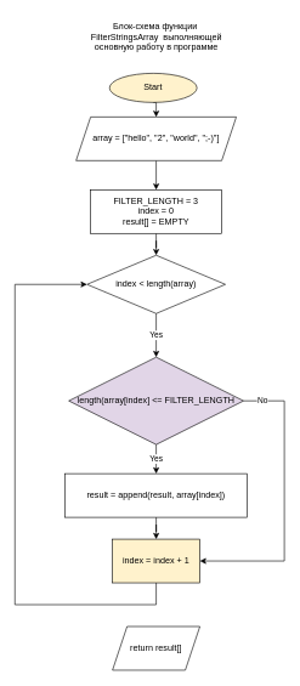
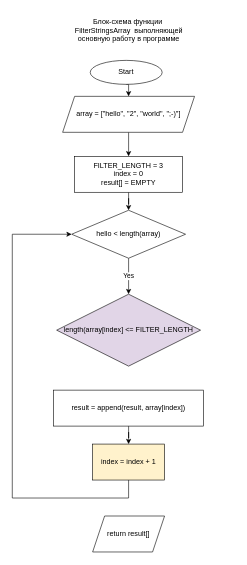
  <mxCell id="0" />
  <mxCell id="1" parent="0" />
  <mxCell id="2" style="edgeStyle=orthogonalEdgeStyle;rounded=0;orthogonalLoop=1;jettySize=auto;html=1;exitX=0.5;exitY=1;exitDx=0;exitDy=0;entryX=0.5;entryY=0;entryDx=0;entryDy=0;" edge="1" parent="1" source="3" target="5"><mxGeometry relative="1" as="geometry" /></mxCell>
- <mxCell id="3" value="Start" style="ellipse;whiteSpace=wrap;html=1;fillColor=#fff2cc;" vertex="1" parent="1"><mxGeometry x="150" y="100" width="120" height="40" as="geometry" /></mxCell>
+ <mxCell id="3" value="Start" style="ellipse;whiteSpace=wrap;html=1;" vertex="1" parent="1"><mxGeometry x="150" y="100" width="120" height="40" as="geometry" /></mxCell>
  <mxCell id="4" style="edgeStyle=orthogonalEdgeStyle;rounded=0;orthogonalLoop=1;jettySize=auto;html=1;exitX=0.5;exitY=1;exitDx=0;exitDy=0;" edge="1" parent="1" source="5" target="8"><mxGeometry relative="1" as="geometry" /></mxCell>
  <mxCell id="5" value="array = [&quot;hello&quot;, &quot;2&quot;, &quot;world&quot;, &quot;;-)&quot;]" style="shape=parallelogram;perimeter=parallelogramPerimeter;whiteSpace=wrap;html=1;fixedSize=1;" vertex="1" parent="1"><mxGeometry x="104" y="160" width="220" height="60" as="geometry" /></mxCell>
  <mxCell id="6" value="Блок-схема функции&amp;nbsp;&lt;br&gt;FilterStringsArray&amp;nbsp; выполняющей&lt;br&gt;основную работу в программе" style="text;html=1;align=center;verticalAlign=middle;resizable=0;points=[];autosize=1;strokeColor=none;fillColor=none;" vertex="1" parent="1"><mxGeometry x="114" y="20" width="200" height="60" as="geometry" /></mxCell>
  <mxCell id="7" style="edgeStyle=orthogonalEdgeStyle;rounded=0;orthogonalLoop=1;jettySize=auto;html=1;entryX=0.5;entryY=0;entryDx=0;entryDy=0;" edge="1" parent="1" source="8" target="10"><mxGeometry relative="1" as="geometry" /></mxCell>
  <mxCell id="8" value="FILTER_LENGTH = 3&lt;br&gt;index = 0&lt;br&gt;result[] = EMPTY" style="rounded=0;whiteSpace=wrap;html=1;" vertex="1" parent="1"><mxGeometry x="124" y="260" width="180" height="60" as="geometry" /></mxCell>
  <mxCell id="9" value="Yes" style="edgeStyle=orthogonalEdgeStyle;rounded=0;orthogonalLoop=1;jettySize=auto;html=1;exitX=0.5;exitY=1;exitDx=0;exitDy=0;entryX=0.5;entryY=0;entryDx=0;entryDy=0;" edge="1" parent="1" source="10" target="13"><mxGeometry relative="1" as="geometry" /></mxCell>
- <mxCell id="10" value="index &amp;lt; length(array)" style="rhombus;whiteSpace=wrap;html=1;" vertex="1" parent="1"><mxGeometry x="119" y="350" width="190" height="80" as="geometry" /></mxCell>
- <mxCell id="11" value="Yes" style="edgeStyle=orthogonalEdgeStyle;rounded=0;orthogonalLoop=1;jettySize=auto;html=1;" edge="1" parent="1" source="13" target="15"><mxGeometry relative="1" as="geometry" /></mxCell>
- <mxCell id="12" value="No" style="edgeStyle=orthogonalEdgeStyle;rounded=0;orthogonalLoop=1;jettySize=auto;html=1;entryX=1;entryY=0.5;entryDx=0;entryDy=0;" edge="1" parent="1" source="13" target="17"><mxGeometry x="-0.869" relative="1" as="geometry"><Array as="points"><mxPoint x="390" y="550" /><mxPoint x="390" y="770" /></Array><mxPoint as="offset" /></mxGeometry></mxCell>
+ <mxCell id="10" value="hello &amp;lt; length(array)" style="rhombus;whiteSpace=wrap;html=1;" vertex="1" parent="1"><mxGeometry x="119" y="350" width="190" height="80" as="geometry" /></mxCell>
  <mxCell id="13" value="length(array[index] &amp;lt;= FILTER_LENGTH" style="rhombus;whiteSpace=wrap;html=1;fillColor=#e1d5e7;" vertex="1" parent="1"><mxGeometry x="94" y="490" width="240" height="120" as="geometry" /></mxCell>
  <mxCell id="14" value="" style="edgeStyle=orthogonalEdgeStyle;rounded=0;orthogonalLoop=1;jettySize=auto;html=1;" edge="1" parent="1" source="15" target="17"><mxGeometry relative="1" as="geometry" /></mxCell>
  <mxCell id="15" value="result = append(result, array[index])" style="rounded=0;whiteSpace=wrap;html=1;" vertex="1" parent="1"><mxGeometry x="89" y="650" width="250" height="60" as="geometry" /></mxCell>
  <mxCell id="16" style="edgeStyle=orthogonalEdgeStyle;rounded=0;orthogonalLoop=1;jettySize=auto;html=1;entryX=0;entryY=0.5;entryDx=0;entryDy=0;" edge="1" parent="1" source="17" target="10"><mxGeometry relative="1" as="geometry"><Array as="points"><mxPoint x="214" y="830" /><mxPoint x="20" y="830" /><mxPoint x="20" y="390" /></Array></mxGeometry></mxCell>
  <mxCell id="17" value="index = index + 1" style="rounded=0;whiteSpace=wrap;html=1;fillColor=#fff2cc;" vertex="1" parent="1"><mxGeometry x="154" y="740" width="120" height="60" as="geometry" /></mxCell>
  <mxCell id="18" value="return result[]" style="shape=parallelogram;perimeter=parallelogramPerimeter;whiteSpace=wrap;html=1;fixedSize=1;" vertex="1" parent="1"><mxGeometry x="154" y="860" width="120" height="60" as="geometry" /></mxCell>
